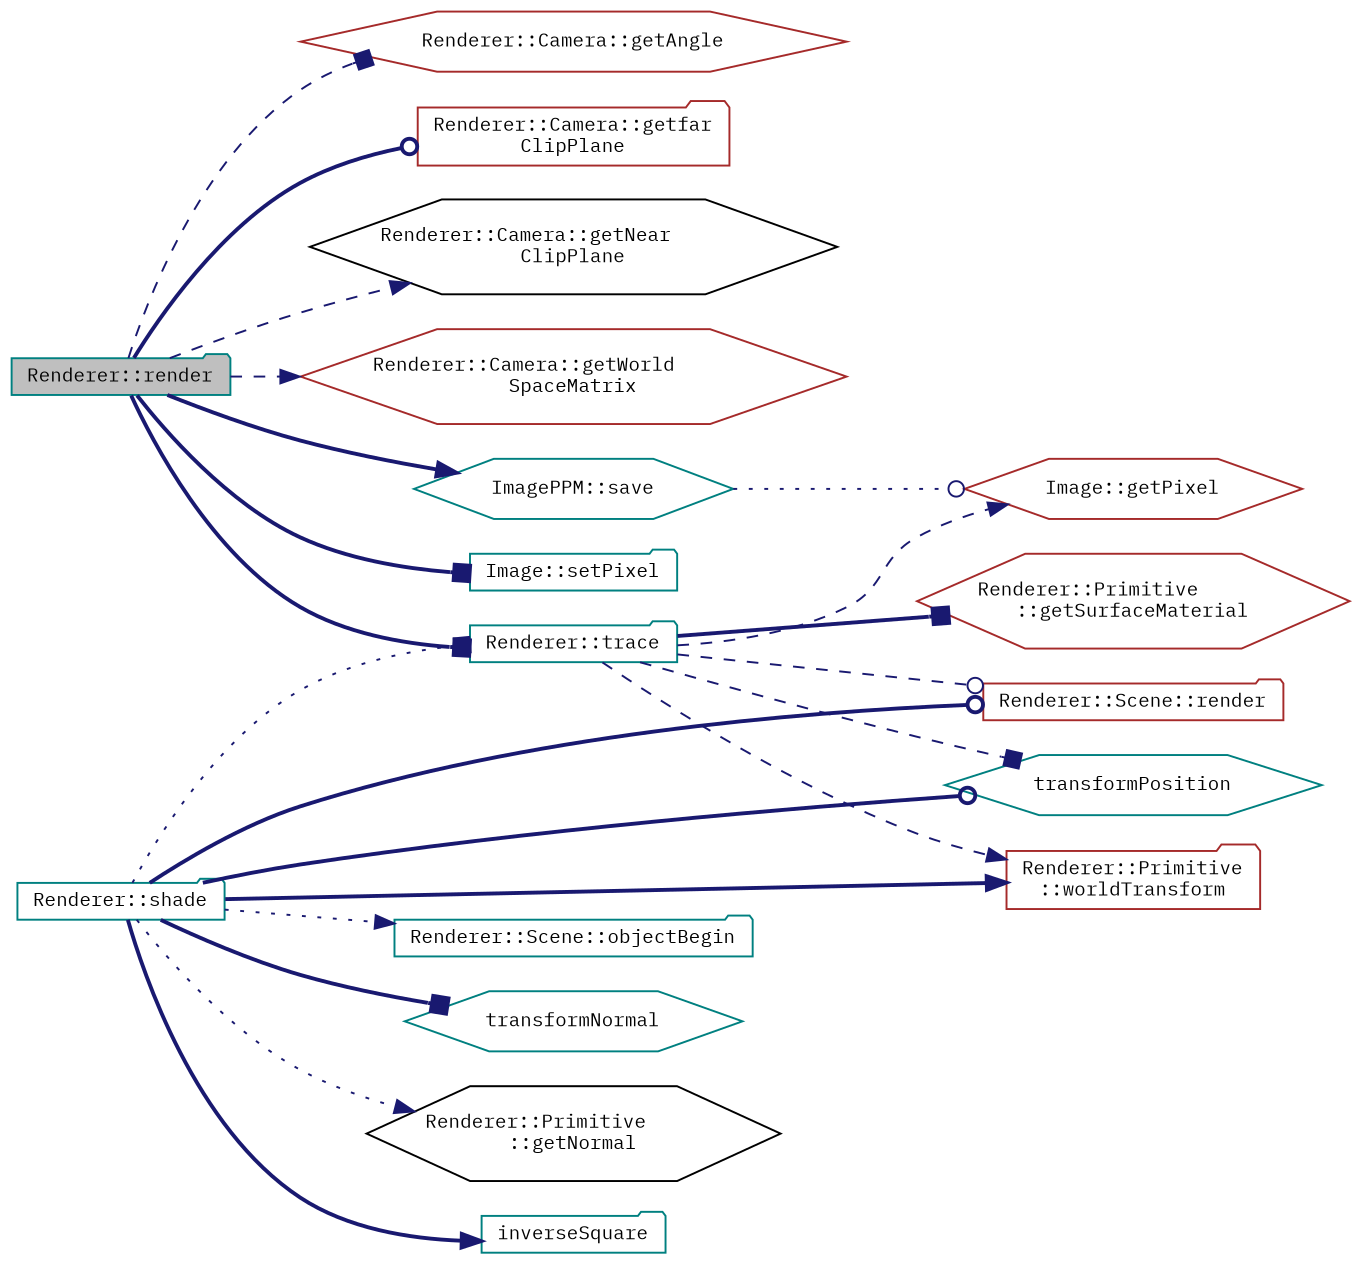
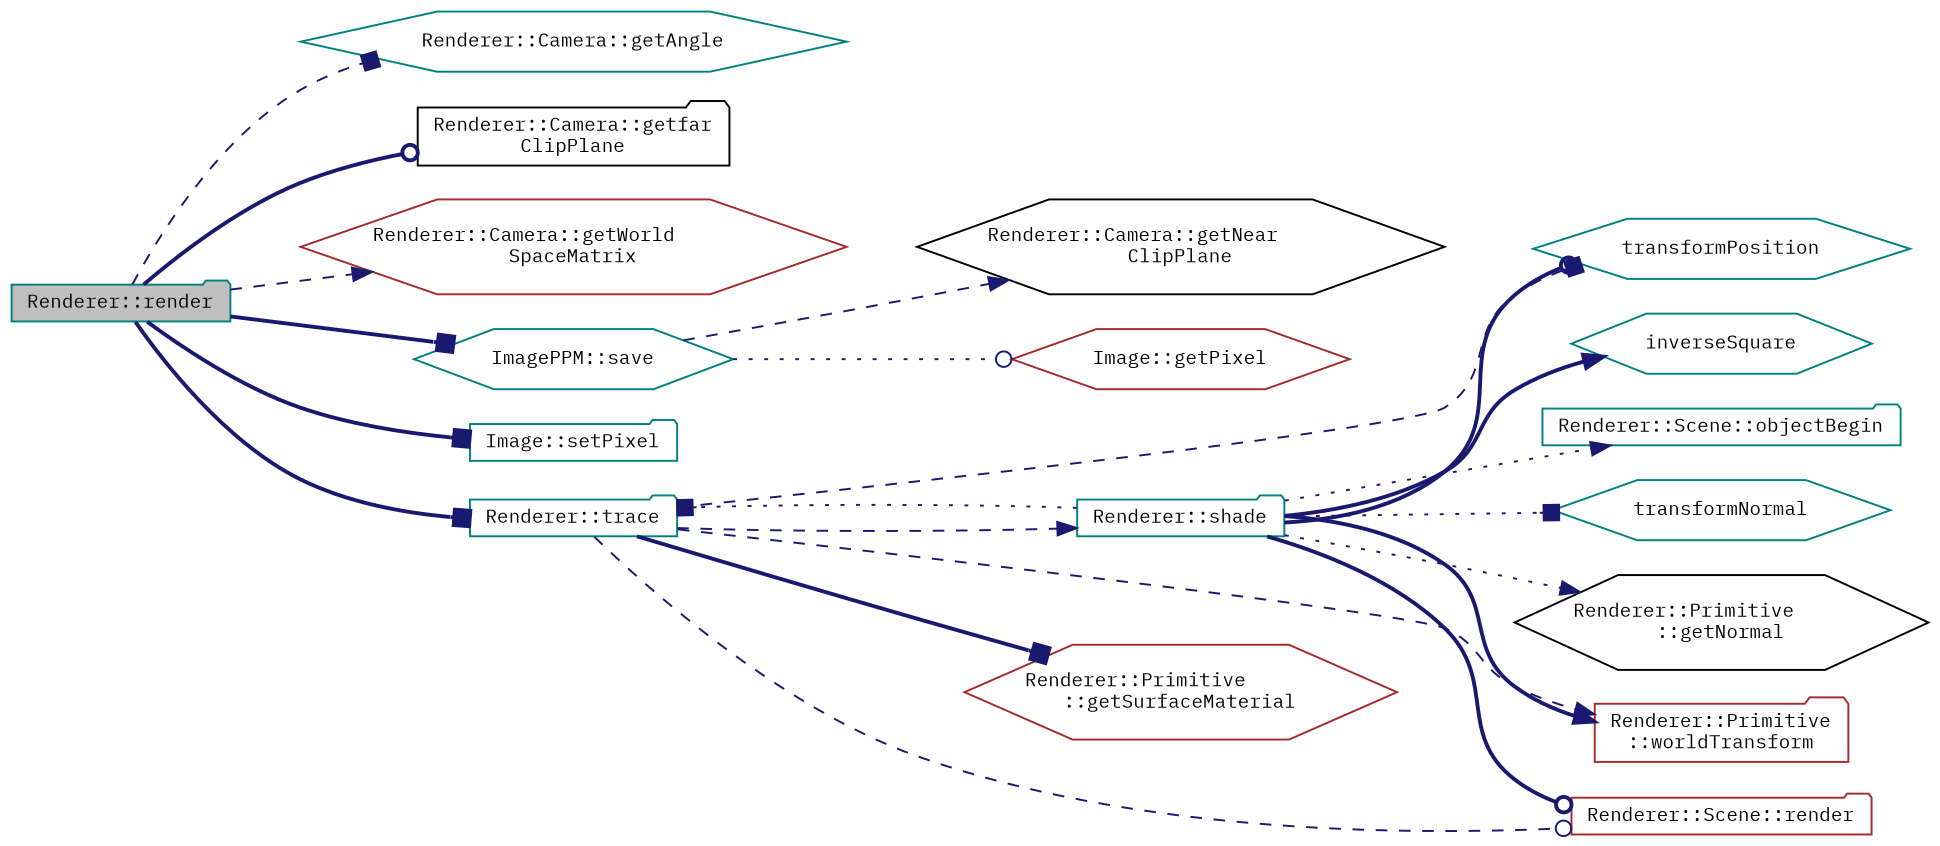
  digraph {
    fontname="IBM Plex Mono"
    rankdir=LR
    node [color=teal fillcolor=white fontname="IBM Plex Mono" fontsize=10 shape=folder style=filled]
    edge [arrowhead=box color=midnightblue fontname="IBM Plex Mono" fontsize=10 labelfontname=Helvetica labelfontsize=10 style=bold]
    n1 [fillcolor=grey75 fontcolor=black height=0.2 label="Renderer::render" width=0.4]
-   n2 [color=brown height=0.2 label="Renderer::Camera::getAngle" shape=hexagon width=0.4]
-   n3 [color=brown height=0.2 label="Renderer::Camera::getfar\lClipPlane" width=0.4]
+   n2 [height=0.2 label="Renderer::Camera::getAngle" shape=hexagon width=0.4]
+   n3 [color=black height=0.2 label="Renderer::Camera::getfar\lClipPlane" width=0.4]
    n4 [color=black height=0.2 label="Renderer::Camera::getNear\lClipPlane" shape=hexagon width=0.4]
    n5 [color=brown height=0.2 label="Renderer::Camera::getWorld\lSpaceMatrix" shape=hexagon width=0.4]
    n6 [height=0.2 label="ImagePPM::save" shape=hexagon width=0.4]
    n7 [height=0.2 label="Image::setPixel" width=0.4]
    n8 [height=0.2 label="Renderer::trace" width=0.4]
    n9 [color=brown height=0.2 label="Image::getPixel" shape=hexagon width=0.4]
    n10 [color=brown height=0.2 label="Renderer::Scene::render" width=0.4]
    n11 [height=0.2 label=transformPosition shape=hexagon width=0.4]
    n12 [color=brown height=0.2 label="Renderer::Primitive\l::worldTransform" width=0.4]
    n13 [color=brown height=0.2 label="Renderer::Primitive\l::getSurfaceMaterial" shape=hexagon width=0.4]
    n14 [height=0.2 label="Renderer::shade" width=0.4]
    n15 [height=0.2 label="Renderer::Scene::objectBegin" width=0.4]
    n16 [height=0.2 label=transformNormal shape=hexagon width=0.4]
    n17 [color=black height=0.2 label="Renderer::Primitive\l::getNormal" shape=hexagon width=0.4]
-   n18 [height=0.2 label=inverseSquare width=0.4]
+   n18 [height=0.2 label=inverseSquare shape=hexagon width=0.4]
    n1 -> n2 [style=dashed]
    n1 -> n3 [arrowhead=odot]
-   n1 -> n4 [arrowhead=normal style=dashed]
+   n6 -> n4 [arrowhead=normal style=dashed]
    n1 -> n5 [arrowhead=normal style=dashed]
-   n1 -> n6 [arrowhead=normal]
+   n1 -> n6
    n1 -> n7
    n1 -> n8
    n6 -> n9 [arrowhead=odot style=dotted]
    n8 -> n10 [arrowhead=odot style=dashed]
    n8 -> n11 [style=dashed]
    n8 -> n12 [arrowhead=normal style=dashed]
    n8 -> n13
-   n8 -> n9 [arrowhead=normal style=dashed]
+   n8 -> n14 [arrowhead=normal style=dashed]
    n14 -> n8 [style=dotted]
    n14 -> n10 [arrowhead=odot]
    n14 -> n11 [arrowhead=odot]
    n14 -> n12 [arrowhead=normal]
    n14 -> n15 [arrowhead=normal style=dotted]
-   n14 -> n16
+   n14 -> n16 [style=dotted]
    n14 -> n17 [arrowhead=normal style=dotted]
    n14 -> n18 [arrowhead=normal]
  }
